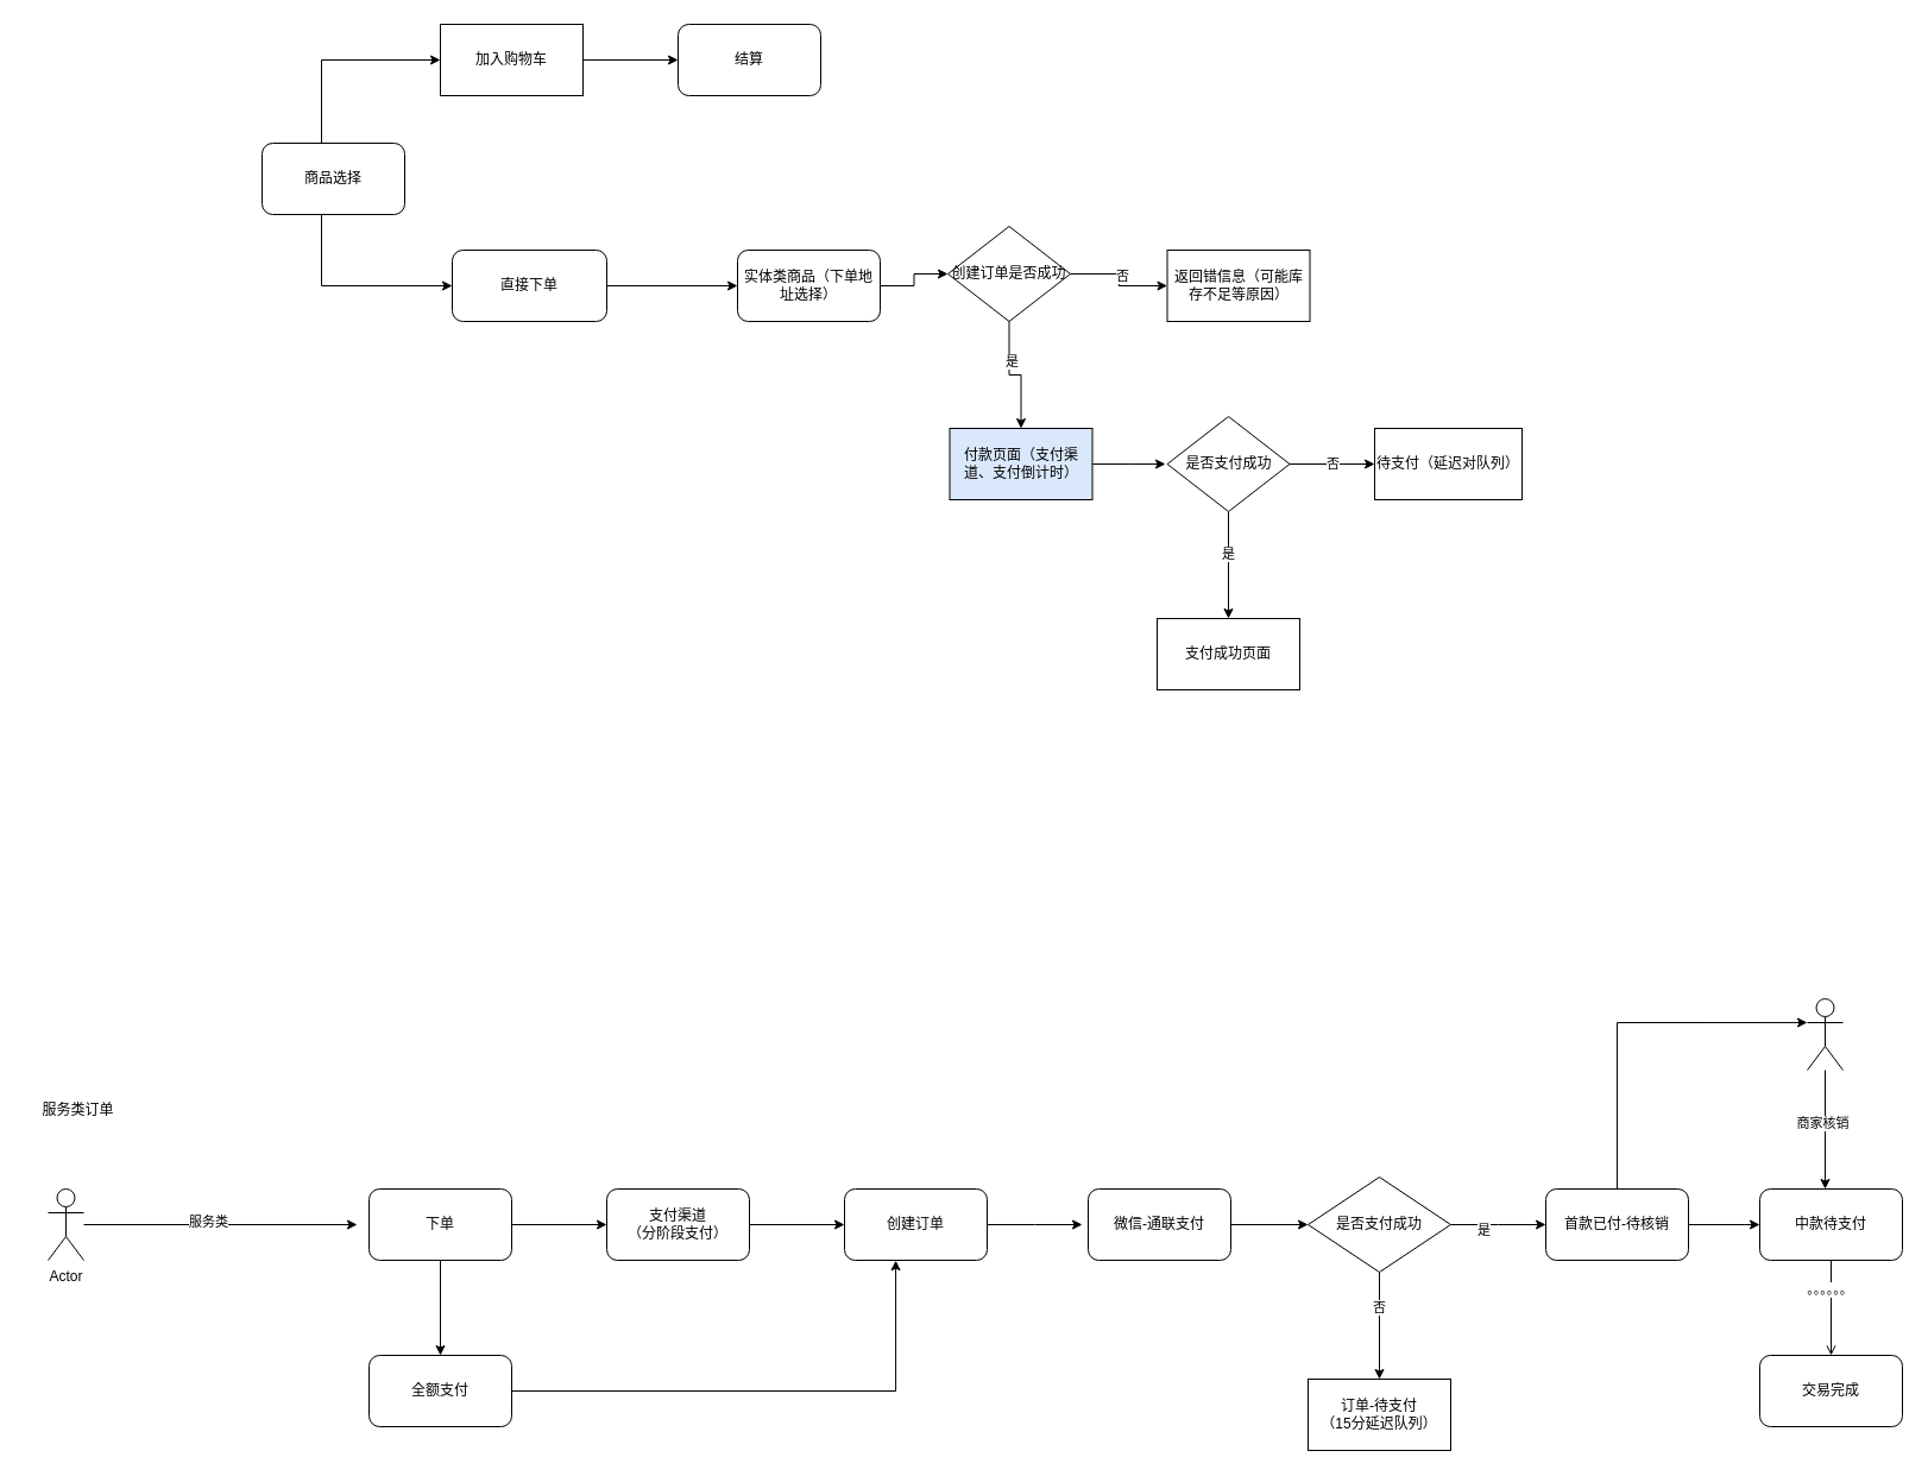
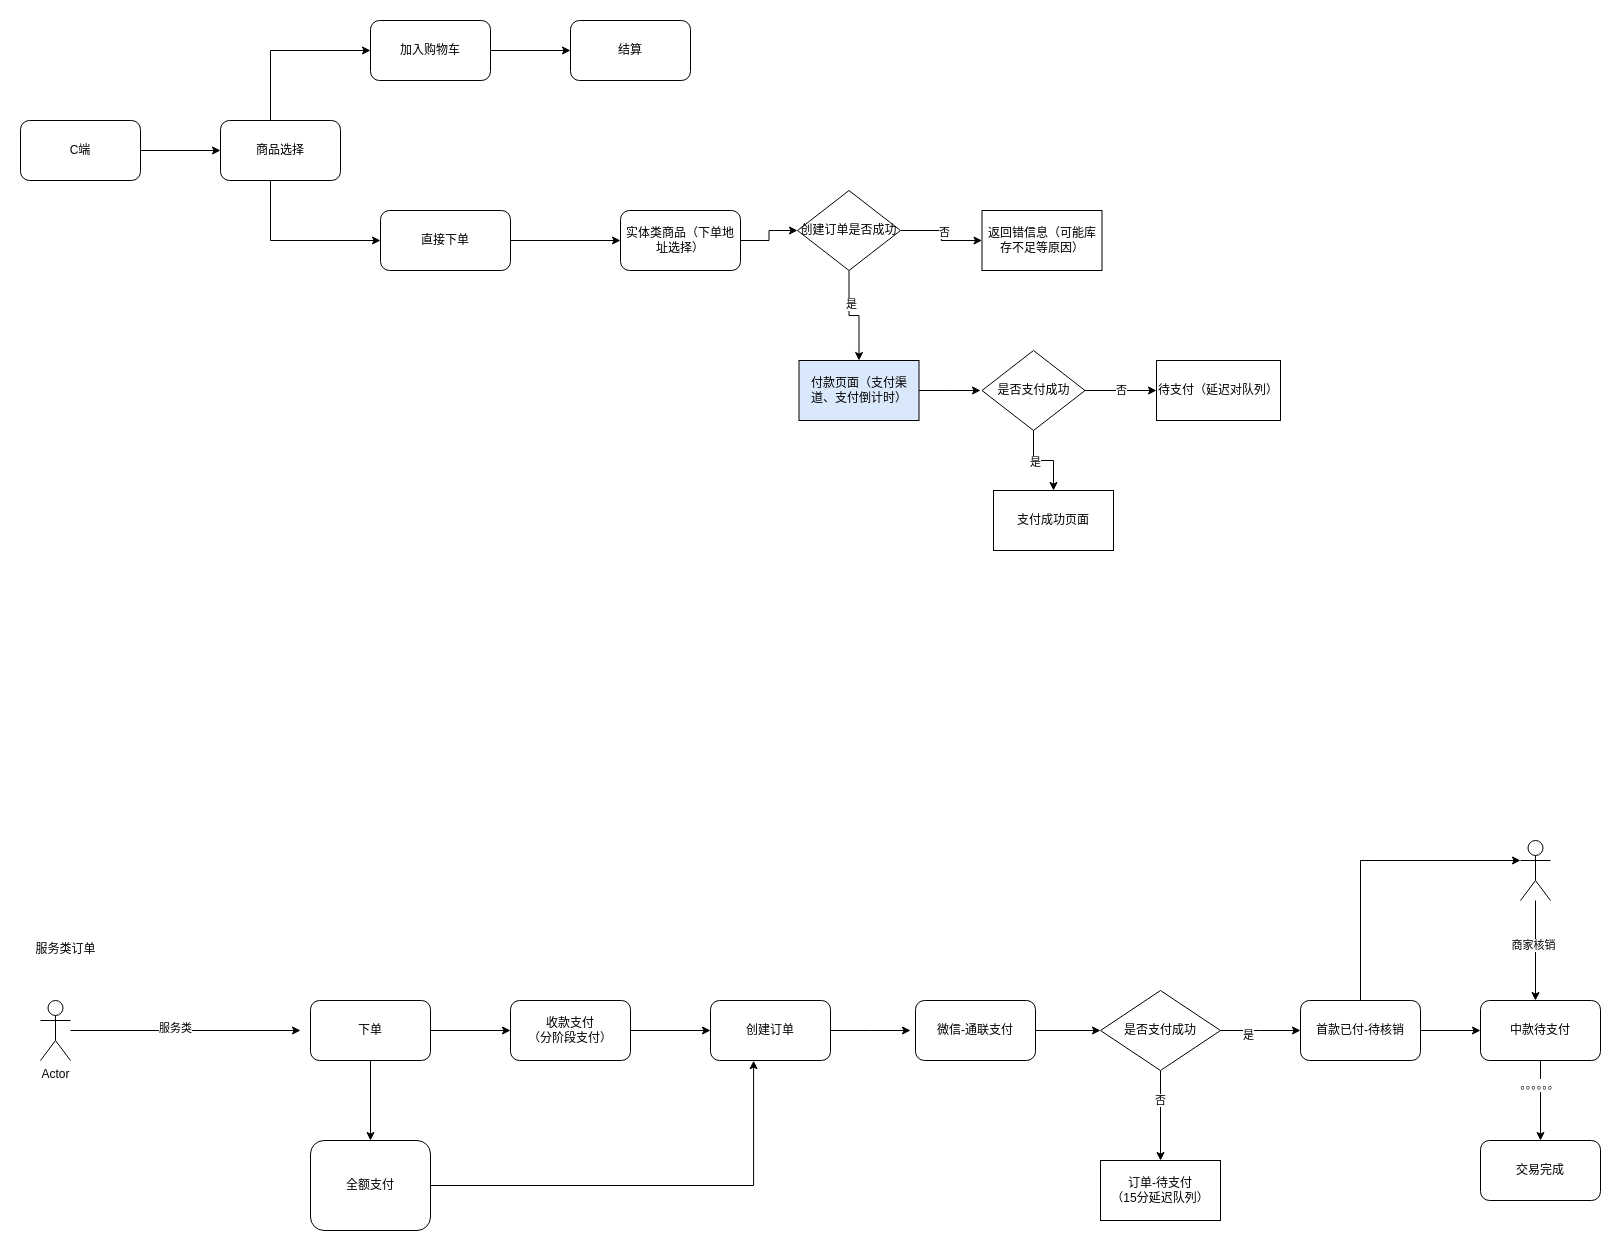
  <mxCell id="0" />
  <mxCell id="1" parent="0" />
+ <mxCell id="2" value="" style="edgeStyle=orthogonalEdgeStyle;rounded=0;orthogonalLoop=1;jettySize=auto;html=1;" parent="1" source="3" target="6" edge="1"><mxGeometry relative="1" as="geometry" /></mxCell>
+ <mxCell id="3" value="C端" style="rounded=1;whiteSpace=wrap;html=1;" parent="1" vertex="1"><mxGeometry y="120" width="120" height="60" as="geometry" x="20" /></mxCell>
  <mxCell id="4" style="edgeStyle=orthogonalEdgeStyle;rounded=0;orthogonalLoop=1;jettySize=auto;html=1;entryX=0;entryY=0.5;entryDx=0;entryDy=0;" parent="1" source="6" target="10" edge="1"><mxGeometry relative="1" as="geometry"><mxPoint x="280" y="50" as="targetPoint" /><Array as="points"><mxPoint x="270" y="50" /></Array></mxGeometry></mxCell>
  <mxCell id="5" style="edgeStyle=orthogonalEdgeStyle;rounded=0;orthogonalLoop=1;jettySize=auto;html=1;entryX=0;entryY=0.5;entryDx=0;entryDy=0;" parent="1" source="6" target="8" edge="1"><mxGeometry relative="1" as="geometry"><Array as="points"><mxPoint x="270" y="240" /></Array></mxGeometry></mxCell>
  <mxCell id="6" value="商品选择" style="whiteSpace=wrap;html=1;rounded=1;" parent="1" vertex="1"><mxGeometry x="220" y="120" width="120" height="60" as="geometry" /></mxCell>
  <mxCell id="7" style="edgeStyle=orthogonalEdgeStyle;rounded=0;orthogonalLoop=1;jettySize=auto;html=1;entryX=0;entryY=0.5;entryDx=0;entryDy=0;" parent="1" source="8" target="12" edge="1"><mxGeometry relative="1" as="geometry" /></mxCell>
  <mxCell id="8" value="直接下单" style="whiteSpace=wrap;html=1;rounded=1;" parent="1" vertex="1"><mxGeometry x="380" y="210" width="130" height="60" as="geometry" /></mxCell>
  <mxCell id="9" value="" style="edgeStyle=orthogonalEdgeStyle;rounded=0;orthogonalLoop=1;jettySize=auto;html=1;" parent="1" source="10" target="27" edge="1"><mxGeometry relative="1" as="geometry" /></mxCell>
- <mxCell id="10" value="加入购物车" style="whiteSpace=wrap;html=1;rounded=0;" parent="1" vertex="1"><mxGeometry x="370" y="20" width="120" height="60" as="geometry" /></mxCell>
+ <mxCell id="10" value="加入购物车" style="rounded=1;whiteSpace=wrap;html=1;" parent="1" vertex="1"><mxGeometry x="370" y="20" width="120" height="60" as="geometry" /></mxCell>
  <mxCell id="11" style="edgeStyle=orthogonalEdgeStyle;rounded=0;orthogonalLoop=1;jettySize=auto;html=1;entryX=0;entryY=0.5;entryDx=0;entryDy=0;" parent="1" source="12" target="17" edge="1"><mxGeometry relative="1" as="geometry" /></mxCell>
  <mxCell id="12" value="实体类商品（下单地址选择）" style="rounded=1;whiteSpace=wrap;html=1;" parent="1" vertex="1"><mxGeometry x="620" y="210" width="120" height="60" as="geometry" /></mxCell>
  <mxCell id="13" value="" style="edgeStyle=orthogonalEdgeStyle;rounded=0;orthogonalLoop=1;jettySize=auto;html=1;" parent="1" source="17" target="18" edge="1"><mxGeometry relative="1" as="geometry" /></mxCell>
  <mxCell id="14" value="否" style="edgeLabel;html=1;align=center;verticalAlign=middle;resizable=0;points=[];" parent="13" vertex="1" connectable="0"><mxGeometry x="-0.105" y="3" relative="1" as="geometry"><mxPoint y="1" as="offset" /></mxGeometry></mxCell>
  <mxCell id="15" value="" style="edgeStyle=orthogonalEdgeStyle;rounded=0;orthogonalLoop=1;jettySize=auto;html=1;" parent="1" source="17" target="20" edge="1"><mxGeometry relative="1" as="geometry" /></mxCell>
  <mxCell id="16" value="是" style="edgeLabel;html=1;align=center;verticalAlign=middle;resizable=0;points=[];" parent="15" vertex="1" connectable="0"><mxGeometry x="-0.333" y="2" relative="1" as="geometry"><mxPoint as="offset" /></mxGeometry></mxCell>
  <mxCell id="17" value="创建订单是否成功" style="rhombus;whiteSpace=wrap;html=1;" parent="1" vertex="1"><mxGeometry x="797" y="190" width="103" height="80" as="geometry" /></mxCell>
  <mxCell id="18" value="返回错信息（可能库存不足等原因）" style="whiteSpace=wrap;html=1;" parent="1" vertex="1"><mxGeometry x="981.5" y="210" width="120" height="60" as="geometry" /></mxCell>
  <mxCell id="19" style="edgeStyle=orthogonalEdgeStyle;rounded=0;orthogonalLoop=1;jettySize=auto;html=1;" parent="1" source="20" edge="1"><mxGeometry relative="1" as="geometry"><mxPoint x="980" y="390" as="targetPoint" /></mxGeometry></mxCell>
  <mxCell id="20" value="付款页面（支付渠道、支付倒计时）" style="whiteSpace=wrap;html=1;fillColor=#dae8fc;" parent="1" vertex="1"><mxGeometry x="798.5" y="360" width="120" height="60" as="geometry" /></mxCell>
  <mxCell id="21" value="否" style="edgeStyle=orthogonalEdgeStyle;rounded=0;orthogonalLoop=1;jettySize=auto;html=1;" parent="1" source="24" target="25" edge="1"><mxGeometry relative="1" as="geometry" /></mxCell>
  <mxCell id="22" value="" style="edgeStyle=orthogonalEdgeStyle;rounded=0;orthogonalLoop=1;jettySize=auto;html=1;" parent="1" source="24" target="26" edge="1"><mxGeometry relative="1" as="geometry" /></mxCell>
  <mxCell id="23" value="是" style="edgeLabel;html=1;align=center;verticalAlign=middle;resizable=0;points=[];" parent="22" vertex="1" connectable="0"><mxGeometry x="-0.222" y="-1" relative="1" as="geometry"><mxPoint as="offset" /></mxGeometry></mxCell>
  <mxCell id="24" value="是否支付成功" style="rhombus;whiteSpace=wrap;html=1;" parent="1" vertex="1"><mxGeometry x="981.5" y="350" width="103" height="80" as="geometry" /></mxCell>
  <mxCell id="25" value="待支付（延迟对队列）" style="whiteSpace=wrap;html=1;" parent="1" vertex="1"><mxGeometry x="1156" y="360" width="124" height="60" as="geometry" /></mxCell>
- <mxCell id="26" value="支付成功页面" style="whiteSpace=wrap;html=1;" parent="1" vertex="1"><mxGeometry x="973" y="520" width="120" height="60" as="geometry" /></mxCell>
+ <mxCell id="26" value="支付成功页面" style="whiteSpace=wrap;html=1;" parent="1" vertex="1"><mxGeometry x="993" y="490" width="120" height="60" as="geometry" /></mxCell>
  <mxCell id="27" value="结算" style="whiteSpace=wrap;html=1;rounded=1;" parent="1" vertex="1"><mxGeometry x="570" y="20" width="120" height="60" as="geometry" /></mxCell>
  <mxCell id="28" style="edgeStyle=orthogonalEdgeStyle;rounded=0;orthogonalLoop=1;jettySize=auto;html=1;" edge="1" parent="1" source="30"><mxGeometry relative="1" as="geometry"><mxPoint x="300" y="1030" as="targetPoint" /></mxGeometry></mxCell>
  <mxCell id="29" value="服务类" style="edgeLabel;html=1;align=center;verticalAlign=middle;resizable=0;points=[];" vertex="1" connectable="0" parent="28"><mxGeometry x="-0.096" y="3" relative="1" as="geometry"><mxPoint as="offset" /></mxGeometry></mxCell>
  <mxCell id="30" value="Actor" style="shape=umlActor;verticalLabelPosition=bottom;verticalAlign=top;html=1;outlineConnect=0;" vertex="1" parent="1"><mxGeometry x="40" y="1000" width="30" height="60" as="geometry" /></mxCell>
  <mxCell id="31" value="" style="edgeStyle=orthogonalEdgeStyle;rounded=0;orthogonalLoop=1;jettySize=auto;html=1;" edge="1" parent="1" source="33" target="35"><mxGeometry relative="1" as="geometry" /></mxCell>
  <mxCell id="32" value="" style="edgeStyle=orthogonalEdgeStyle;rounded=0;orthogonalLoop=1;jettySize=auto;html=1;" edge="1" parent="1" source="33" target="37"><mxGeometry relative="1" as="geometry" /></mxCell>
  <mxCell id="33" value="下单" style="rounded=1;whiteSpace=wrap;html=1;" vertex="1" parent="1"><mxGeometry x="310" y="1000" width="120" height="60" as="geometry" /></mxCell>
  <mxCell id="34" value="" style="edgeStyle=orthogonalEdgeStyle;rounded=0;orthogonalLoop=1;jettySize=auto;html=1;" edge="1" parent="1" source="35" target="39"><mxGeometry relative="1" as="geometry" /></mxCell>
- <mxCell id="35" value="支付渠道&lt;br&gt;（分阶段支付）" style="rounded=1;whiteSpace=wrap;html=1;" vertex="1" parent="1"><mxGeometry x="510" y="1000" width="120" height="60" as="geometry" /></mxCell>
+ <mxCell id="35" value="收款支付&lt;br&gt;（分阶段支付）" style="rounded=1;whiteSpace=wrap;html=1;" vertex="1" parent="1"><mxGeometry x="510" y="1000" width="120" height="60" as="geometry" /></mxCell>
  <mxCell id="36" style="edgeStyle=orthogonalEdgeStyle;rounded=0;orthogonalLoop=1;jettySize=auto;html=1;entryX=0.359;entryY=1.003;entryDx=0;entryDy=0;entryPerimeter=0;" edge="1" parent="1" source="37" target="39"><mxGeometry relative="1" as="geometry" /></mxCell>
- <mxCell id="37" value="全额支付" style="whiteSpace=wrap;html=1;rounded=1;" vertex="1" parent="1"><mxGeometry x="310" y="1140" width="120" height="60" as="geometry" /></mxCell>
+ <mxCell id="37" value="全额支付" style="whiteSpace=wrap;html=1;rounded=1;" vertex="1" parent="1"><mxGeometry x="310" y="1140" width="120" height="90" as="geometry" /></mxCell>
  <mxCell id="38" value="" style="edgeStyle=orthogonalEdgeStyle;rounded=0;orthogonalLoop=1;jettySize=auto;html=1;" edge="1" parent="1" source="39"><mxGeometry relative="1" as="geometry"><mxPoint x="910" y="1030" as="targetPoint" /></mxGeometry></mxCell>
  <mxCell id="39" value="创建订单" style="whiteSpace=wrap;html=1;rounded=1;" vertex="1" parent="1"><mxGeometry x="710" y="1000" width="120" height="60" as="geometry" /></mxCell>
  <mxCell id="40" value="" style="edgeStyle=orthogonalEdgeStyle;rounded=0;orthogonalLoop=1;jettySize=auto;html=1;" edge="1" parent="1" source="41" target="46"><mxGeometry relative="1" as="geometry" /></mxCell>
  <mxCell id="41" value="微信-通联支付" style="rounded=1;whiteSpace=wrap;html=1;" vertex="1" parent="1"><mxGeometry x="915" y="1000" width="120" height="60" as="geometry" /></mxCell>
  <mxCell id="42" value="" style="edgeStyle=orthogonalEdgeStyle;rounded=0;orthogonalLoop=1;jettySize=auto;html=1;" edge="1" parent="1" source="46" target="47"><mxGeometry relative="1" as="geometry" /></mxCell>
  <mxCell id="43" value="否" style="edgeLabel;html=1;align=center;verticalAlign=middle;resizable=0;points=[];" vertex="1" connectable="0" parent="42"><mxGeometry x="-0.356" y="-1" relative="1" as="geometry"><mxPoint as="offset" /></mxGeometry></mxCell>
  <mxCell id="44" value="" style="edgeStyle=orthogonalEdgeStyle;rounded=0;orthogonalLoop=1;jettySize=auto;html=1;" edge="1" parent="1" source="46"><mxGeometry relative="1" as="geometry"><mxPoint x="1300" y="1030" as="targetPoint" /></mxGeometry></mxCell>
  <mxCell id="45" value="是" style="edgeLabel;html=1;align=center;verticalAlign=middle;resizable=0;points=[];" vertex="1" connectable="0" parent="44"><mxGeometry x="-0.321" y="-4" relative="1" as="geometry"><mxPoint as="offset" /></mxGeometry></mxCell>
  <mxCell id="46" value="是否支付成功" style="rhombus;whiteSpace=wrap;html=1;" vertex="1" parent="1"><mxGeometry x="1100" y="990" width="120" height="80" as="geometry" /></mxCell>
  <mxCell id="47" value="订单-待支付&lt;br&gt;（15分延迟队列）" style="whiteSpace=wrap;html=1;" vertex="1" parent="1"><mxGeometry x="1100" y="1160" width="120" height="60" as="geometry" /></mxCell>
  <mxCell id="48" style="edgeStyle=orthogonalEdgeStyle;rounded=0;orthogonalLoop=1;jettySize=auto;html=1;entryX=0;entryY=0.333;entryDx=0;entryDy=0;entryPerimeter=0;" edge="1" parent="1" source="50" target="53"><mxGeometry relative="1" as="geometry"><Array as="points"><mxPoint x="1360" y="860" /></Array></mxGeometry></mxCell>
  <mxCell id="49" value="" style="edgeStyle=orthogonalEdgeStyle;rounded=0;orthogonalLoop=1;jettySize=auto;html=1;" edge="1" parent="1" source="50" target="56"><mxGeometry relative="1" as="geometry" /></mxCell>
  <mxCell id="50" value="首款已付-待核销" style="rounded=1;whiteSpace=wrap;html=1;" vertex="1" parent="1"><mxGeometry x="1300" y="1000" width="120" height="60" as="geometry" /></mxCell>
  <mxCell id="51" value="" style="edgeStyle=orthogonalEdgeStyle;rounded=0;orthogonalLoop=1;jettySize=auto;html=1;" edge="1" parent="1" source="53"><mxGeometry relative="1" as="geometry"><mxPoint x="1535" y="1000" as="targetPoint" /></mxGeometry></mxCell>
  <mxCell id="52" value="商家核销" style="edgeLabel;html=1;align=center;verticalAlign=middle;resizable=0;points=[];" vertex="1" connectable="0" parent="51"><mxGeometry x="-0.126" y="-3" relative="1" as="geometry"><mxPoint as="offset" /></mxGeometry></mxCell>
  <mxCell id="53" value="" style="shape=umlActor;verticalLabelPosition=bottom;verticalAlign=top;html=1;outlineConnect=0;" vertex="1" parent="1"><mxGeometry x="1520" y="840" width="30" height="60" as="geometry" /></mxCell>
- <mxCell id="54" value="" style="edgeStyle=orthogonalEdgeStyle;rounded=0;orthogonalLoop=1;jettySize=auto;html=1;endArrow=open;" edge="1" parent="1" source="56" target="57"><mxGeometry relative="1" as="geometry" /></mxCell>
+ <mxCell id="54" value="" style="edgeStyle=orthogonalEdgeStyle;rounded=0;orthogonalLoop=1;jettySize=auto;html=1;" edge="1" parent="1" source="56" target="57"><mxGeometry relative="1" as="geometry" /></mxCell>
  <mxCell id="55" value="。。。。。。" style="edgeLabel;html=1;align=center;verticalAlign=middle;resizable=0;points=[];" vertex="1" connectable="0" parent="54"><mxGeometry x="-0.4" y="-2" relative="1" as="geometry"><mxPoint as="offset" /></mxGeometry></mxCell>
  <mxCell id="56" value="中款待支付" style="rounded=1;whiteSpace=wrap;html=1;" vertex="1" parent="1"><mxGeometry x="1480" y="1000" width="120" height="60" as="geometry" /></mxCell>
  <mxCell id="57" value="交易完成" style="whiteSpace=wrap;html=1;rounded=1;" vertex="1" parent="1"><mxGeometry x="1480" y="1140" width="120" height="60" as="geometry" /></mxCell>
- <mxCell id="58" value="服务类订单" style="text;html=1;align=center;verticalAlign=middle;resizable=0;points=[];autosize=1;strokeColor=none;fillColor=none;" vertex="1" parent="1"><mxGeometry x="25" y="919" width="80" height="30" as="geometry" /></mxCell>
+ <mxCell id="58" value="服务类订单" style="text;html=1;align=center;verticalAlign=middle;resizable=0;points=[];autosize=1;strokeColor=none;fillColor=none;" vertex="1" parent="1"><mxGeometry x="25" y="934" width="80" height="30" as="geometry" /></mxCell>
